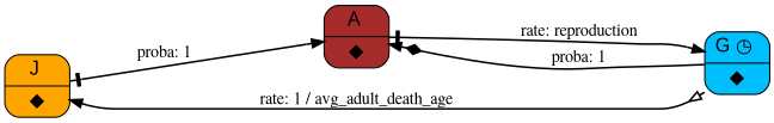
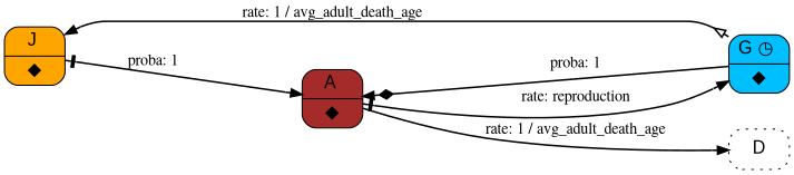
  digraph {
    rankdir=LR
    node [fontname=Arial fontsize=16 shape=Mrecord style="filled,rounded"]
    edge [arrowhead=normalnone arrowtail=nonetee dir=both fontname=Times minlen=3 penwidth=1.5 style=solid]
    n1 [fillcolor=orange label="{{\ J\ |&#9670;}}"]
    n2 [fillcolor=brown label="{{\ A\ |&#9670;}}"]
    n3 [fillcolor=deepskyblue label="{{\ G&nbsp;&#9719;\ |&#9670;}}"]
+   n4 [fillcolor=white label=D style="filled,rounded,dotted"]
    n1 -> n2 [label="proba: 1"]
    n2 -> n3 [label="rate: reproduction"]
+   n2 -> n4 [arrowtail=none label="rate: 1 / avg_adult_death_age"]
    n3 -> n1 [arrowtail=noneoinv label="rate: 1 / avg_adult_death_age"]
    n3 -> n2 [arrowhead=normalnonediamond arrowtail=none label="proba: 1"]
  }
